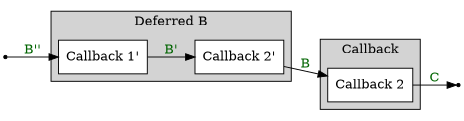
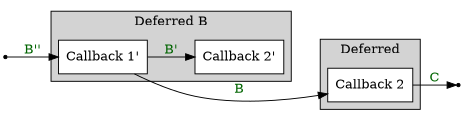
  digraph {
    rankdir=LR
    node [fillcolor=white shape=rect style=filled]
    edge [fontcolor=darkgreen]
    n1 [label="Callback 1'"]
    n2 [label="Callback 2'"]
    n3 [label="Callback 2"]
    output [shape=point fillcolor="" style=""]
    input [shape=point fillcolor="" style=""]
    subgraph cluster_1 {
      label="Deferred B"
      style=filled
      n1
      n2
    }
    subgraph cluster_2 {
-     label=Callback
+     label=Deferred
      style=filled
      n3
    }
    n1 -> n2 [label="B'"]
-   n2 -> n3 [label=B]
+   n1 -> n3 [label=B]
    n3 -> output [label=C]
    input -> n1 [label="B''"]
  }
